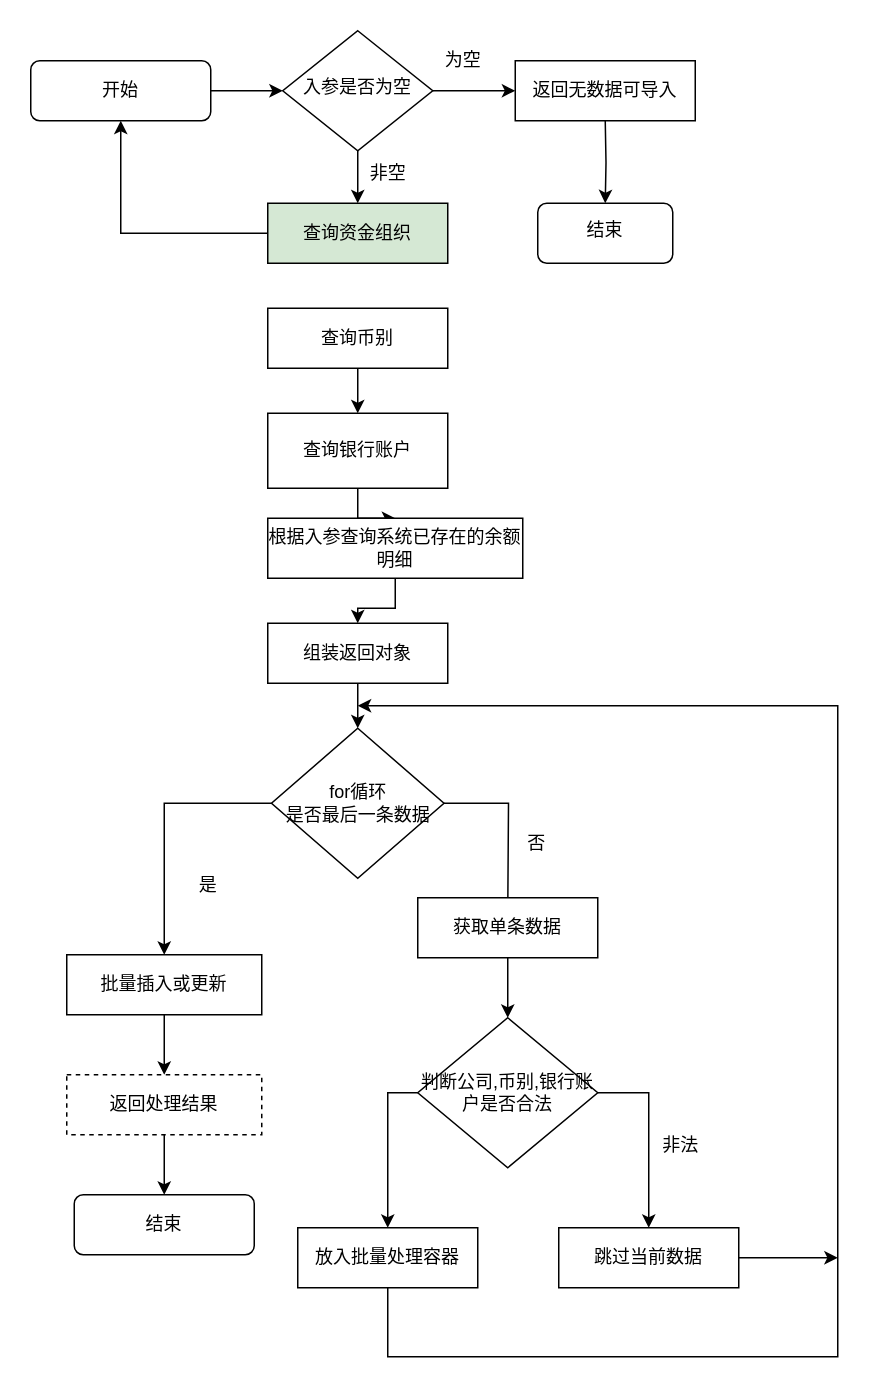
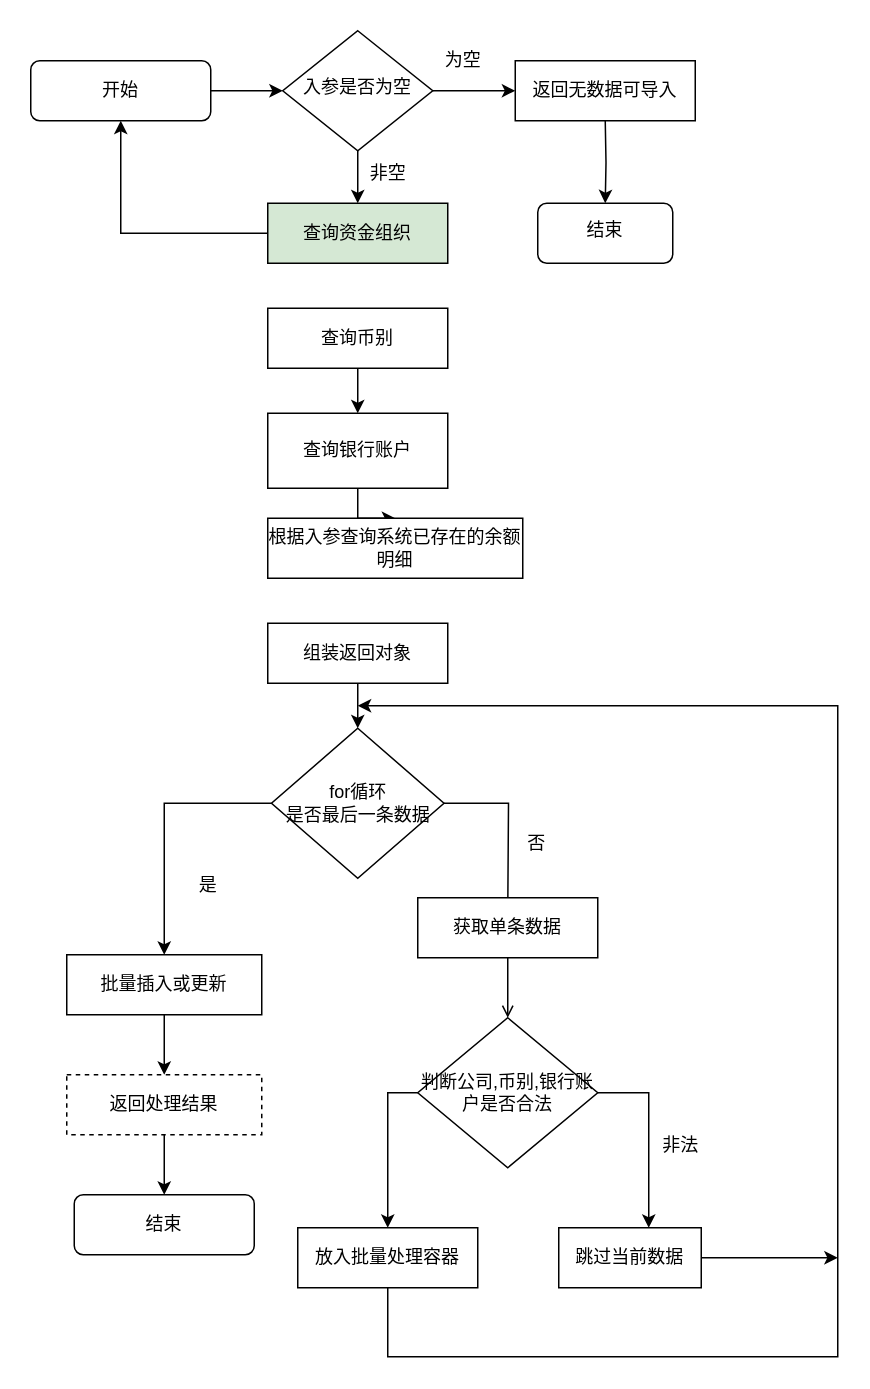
  <mxCell id="0" />
  <mxCell id="1" parent="0" />
  <mxCell id="2" style="edgeStyle=orthogonalEdgeStyle;rounded=0;orthogonalLoop=1;jettySize=auto;html=1;entryX=0;entryY=0.5;entryDx=0;entryDy=0;" edge="1" parent="1" source="3" target="6"><mxGeometry relative="1" as="geometry" /></mxCell>
  <mxCell id="3" value="开始" style="rounded=1;whiteSpace=wrap;html=1;fontSize=12;glass=0;strokeWidth=1;shadow=0;" vertex="1" parent="1"><mxGeometry x="20" y="40" width="120" height="40" as="geometry" /></mxCell>
  <mxCell id="4" value="" style="edgeStyle=orthogonalEdgeStyle;rounded=0;orthogonalLoop=1;jettySize=auto;html=1;" edge="1" parent="1" source="6"><mxGeometry relative="1" as="geometry"><mxPoint x="343" y="60" as="targetPoint" /></mxGeometry></mxCell>
  <mxCell id="5" style="edgeStyle=orthogonalEdgeStyle;rounded=0;orthogonalLoop=1;jettySize=auto;html=1;entryX=0.5;entryY=0;entryDx=0;entryDy=0;" edge="1" parent="1" source="6" target="12"><mxGeometry relative="1" as="geometry" /></mxCell>
  <mxCell id="6" value="入参是否为空" style="rhombus;whiteSpace=wrap;html=1;shadow=0;fontFamily=Helvetica;fontSize=12;align=center;strokeWidth=1;spacing=6;spacingTop=-4;" vertex="1" parent="1"><mxGeometry x="188" y="20" width="100" height="80" as="geometry" /></mxCell>
  <mxCell id="7" value="非空" style="text;html=1;align=center;verticalAlign=middle;resizable=0;points=[];autosize=1;strokeColor=none;fillColor=none;" vertex="1" parent="1"><mxGeometry x="233" y="100" width="50" height="30" as="geometry" /></mxCell>
  <mxCell id="8" value="" style="edgeStyle=orthogonalEdgeStyle;rounded=0;orthogonalLoop=1;jettySize=auto;html=1;" edge="1" parent="1" target="9"><mxGeometry relative="1" as="geometry"><mxPoint x="403" y="80" as="sourcePoint" /></mxGeometry></mxCell>
  <mxCell id="9" value="结束" style="rounded=1;whiteSpace=wrap;html=1;shadow=0;strokeWidth=1;spacing=6;spacingTop=-4;" vertex="1" parent="1"><mxGeometry x="358" y="135" width="90" height="40" as="geometry" /></mxCell>
  <mxCell id="10" value="返回无数据可导入" style="rounded=0;whiteSpace=wrap;html=1;" vertex="1" parent="1"><mxGeometry x="343" y="40" width="120" height="40" as="geometry" /></mxCell>
  <mxCell id="11" value="" style="edgeStyle=orthogonalEdgeStyle;rounded=0;orthogonalLoop=1;jettySize=auto;html=1;" edge="1" parent="1" source="12" target="3"><mxGeometry relative="1" as="geometry" /></mxCell>
  <mxCell id="12" value="查询资金组织" style="rounded=0;whiteSpace=wrap;html=1;fillColor=#d5e8d4;" vertex="1" parent="1"><mxGeometry x="178" y="135" width="120" height="40" as="geometry" /></mxCell>
  <mxCell id="13" value="为空" style="text;html=1;align=center;verticalAlign=middle;resizable=0;points=[];autosize=1;strokeColor=none;fillColor=none;" vertex="1" parent="1"><mxGeometry x="283" y="25" width="50" height="30" as="geometry" /></mxCell>
  <mxCell id="14" value="" style="edgeStyle=orthogonalEdgeStyle;rounded=0;orthogonalLoop=1;jettySize=auto;html=1;" edge="1" parent="1" source="15" target="17"><mxGeometry relative="1" as="geometry" /></mxCell>
  <mxCell id="15" value="查询币别" style="rounded=0;whiteSpace=wrap;html=1;" vertex="1" parent="1"><mxGeometry x="178" y="205" width="120" height="40" as="geometry" /></mxCell>
  <mxCell id="16" value="" style="edgeStyle=orthogonalEdgeStyle;rounded=0;orthogonalLoop=1;jettySize=auto;html=1;" edge="1" parent="1" source="17" target="19"><mxGeometry relative="1" as="geometry" /></mxCell>
  <mxCell id="17" value="查询银行账户" style="rounded=0;whiteSpace=wrap;html=1;" vertex="1" parent="1"><mxGeometry x="178" y="275" width="120" height="50" as="geometry" /></mxCell>
- <mxCell id="18" value="" style="edgeStyle=orthogonalEdgeStyle;rounded=0;orthogonalLoop=1;jettySize=auto;html=1;" edge="1" parent="1" source="19" target="21"><mxGeometry relative="1" as="geometry" /></mxCell>
  <mxCell id="19" value="根据入参查询系统已存在的余额明细" style="rounded=0;whiteSpace=wrap;html=1;" vertex="1" parent="1"><mxGeometry x="178" y="345" width="170" height="40" as="geometry" /></mxCell>
  <mxCell id="20" value="" style="edgeStyle=orthogonalEdgeStyle;rounded=0;orthogonalLoop=1;jettySize=auto;html=1;" edge="1" parent="1" source="21"><mxGeometry relative="1" as="geometry"><mxPoint x="238" y="485" as="targetPoint" /></mxGeometry></mxCell>
  <mxCell id="21" value="组装返回对象" style="rounded=0;whiteSpace=wrap;html=1;" vertex="1" parent="1"><mxGeometry x="178" y="415" width="120" height="40" as="geometry" /></mxCell>
  <mxCell id="22" style="edgeStyle=orthogonalEdgeStyle;rounded=0;orthogonalLoop=1;jettySize=auto;html=1;" edge="1" parent="1" source="24"><mxGeometry relative="1" as="geometry"><mxPoint x="338" y="610" as="targetPoint" /></mxGeometry></mxCell>
  <mxCell id="23" style="edgeStyle=orthogonalEdgeStyle;rounded=0;orthogonalLoop=1;jettySize=auto;html=1;" edge="1" parent="1" source="24" target="37"><mxGeometry relative="1" as="geometry" /></mxCell>
  <mxCell id="24" value="for循环&lt;br&gt;是否最后一条数据" style="rhombus;whiteSpace=wrap;html=1;" vertex="1" parent="1"><mxGeometry x="180.5" y="485" width="115" height="100" as="geometry" /></mxCell>
- <mxCell id="25" value="" style="edgeStyle=orthogonalEdgeStyle;rounded=0;orthogonalLoop=1;jettySize=auto;html=1;" edge="1" parent="1" source="26" target="29"><mxGeometry relative="1" as="geometry" /></mxCell>
+ <mxCell id="25" value="" style="edgeStyle=orthogonalEdgeStyle;rounded=0;orthogonalLoop=1;jettySize=auto;html=1;endArrow=open;" edge="1" parent="1" source="26" target="29"><mxGeometry relative="1" as="geometry" /></mxCell>
  <mxCell id="26" value="获取单条数据" style="rounded=0;whiteSpace=wrap;html=1;" vertex="1" parent="1"><mxGeometry x="278" y="598" width="120" height="40" as="geometry" /></mxCell>
  <mxCell id="27" style="edgeStyle=orthogonalEdgeStyle;rounded=0;orthogonalLoop=1;jettySize=auto;html=1;" edge="1" parent="1" source="29" target="31"><mxGeometry relative="1" as="geometry"><Array as="points"><mxPoint x="432" y="728" /></Array></mxGeometry></mxCell>
  <mxCell id="28" style="edgeStyle=orthogonalEdgeStyle;rounded=0;orthogonalLoop=1;jettySize=auto;html=1;" edge="1" parent="1" source="29"><mxGeometry relative="1" as="geometry"><mxPoint x="258" y="818" as="targetPoint" /></mxGeometry></mxCell>
  <mxCell id="29" value="判断公司,币别,银行账户是否合法" style="rhombus;whiteSpace=wrap;html=1;" vertex="1" parent="1"><mxGeometry x="278" y="678" width="120" height="100" as="geometry" /></mxCell>
  <mxCell id="30" style="edgeStyle=orthogonalEdgeStyle;rounded=0;orthogonalLoop=1;jettySize=auto;html=1;" edge="1" parent="1" source="31"><mxGeometry relative="1" as="geometry"><mxPoint x="558" y="838" as="targetPoint" /></mxGeometry></mxCell>
- <mxCell id="31" value="跳过当前数据" style="rounded=0;whiteSpace=wrap;html=1;" vertex="1" parent="1"><mxGeometry x="372" y="818" width="120" height="40" as="geometry" /></mxCell>
+ <mxCell id="31" value="跳过当前数据" style="rounded=0;whiteSpace=wrap;html=1;" vertex="1" parent="1"><mxGeometry x="372" y="818" width="95" height="40" as="geometry" /></mxCell>
  <mxCell id="32" value="非法" style="text;html=1;align=center;verticalAlign=middle;resizable=0;points=[];autosize=1;strokeColor=none;fillColor=none;" vertex="1" parent="1"><mxGeometry x="428" y="748" width="50" height="30" as="geometry" /></mxCell>
  <mxCell id="33" style="edgeStyle=orthogonalEdgeStyle;rounded=0;orthogonalLoop=1;jettySize=auto;html=1;" edge="1" parent="1" source="34"><mxGeometry relative="1" as="geometry"><mxPoint x="238" y="470" as="targetPoint" /><Array as="points"><mxPoint x="258" y="904" /><mxPoint x="558" y="904" /><mxPoint x="558" y="470" /></Array></mxGeometry></mxCell>
  <mxCell id="34" value="放入批量处理容器" style="rounded=0;whiteSpace=wrap;html=1;" vertex="1" parent="1"><mxGeometry x="198" y="818" width="120" height="40" as="geometry" /></mxCell>
  <mxCell id="35" value="是" style="text;html=1;align=center;verticalAlign=middle;resizable=0;points=[];autosize=1;strokeColor=none;fillColor=none;" vertex="1" parent="1"><mxGeometry x="118" y="575" width="40" height="30" as="geometry" /></mxCell>
  <mxCell id="36" value="" style="edgeStyle=orthogonalEdgeStyle;rounded=0;orthogonalLoop=1;jettySize=auto;html=1;" edge="1" parent="1" source="37" target="39"><mxGeometry relative="1" as="geometry" /></mxCell>
  <mxCell id="37" value="批量插入或更新" style="rounded=0;whiteSpace=wrap;html=1;" vertex="1" parent="1"><mxGeometry x="44" y="636" width="130" height="40" as="geometry" /></mxCell>
  <mxCell id="38" value="" style="edgeStyle=orthogonalEdgeStyle;rounded=0;orthogonalLoop=1;jettySize=auto;html=1;" edge="1" parent="1" source="39" target="40"><mxGeometry relative="1" as="geometry" /></mxCell>
  <mxCell id="39" value="返回处理结果" style="rounded=0;whiteSpace=wrap;html=1;dashed=1;" vertex="1" parent="1"><mxGeometry x="44" y="716" width="130" height="40" as="geometry" /></mxCell>
  <mxCell id="40" value="结束" style="rounded=1;whiteSpace=wrap;html=1;fontSize=12;glass=0;strokeWidth=1;shadow=0;" vertex="1" parent="1"><mxGeometry x="49" y="796" width="120" height="40" as="geometry" /></mxCell>
  <mxCell id="41" value="否" style="text;html=1;align=center;verticalAlign=middle;resizable=0;points=[];autosize=1;strokeColor=none;fillColor=none;" vertex="1" parent="1"><mxGeometry x="342" y="549" width="30" height="26" as="geometry" /></mxCell>
